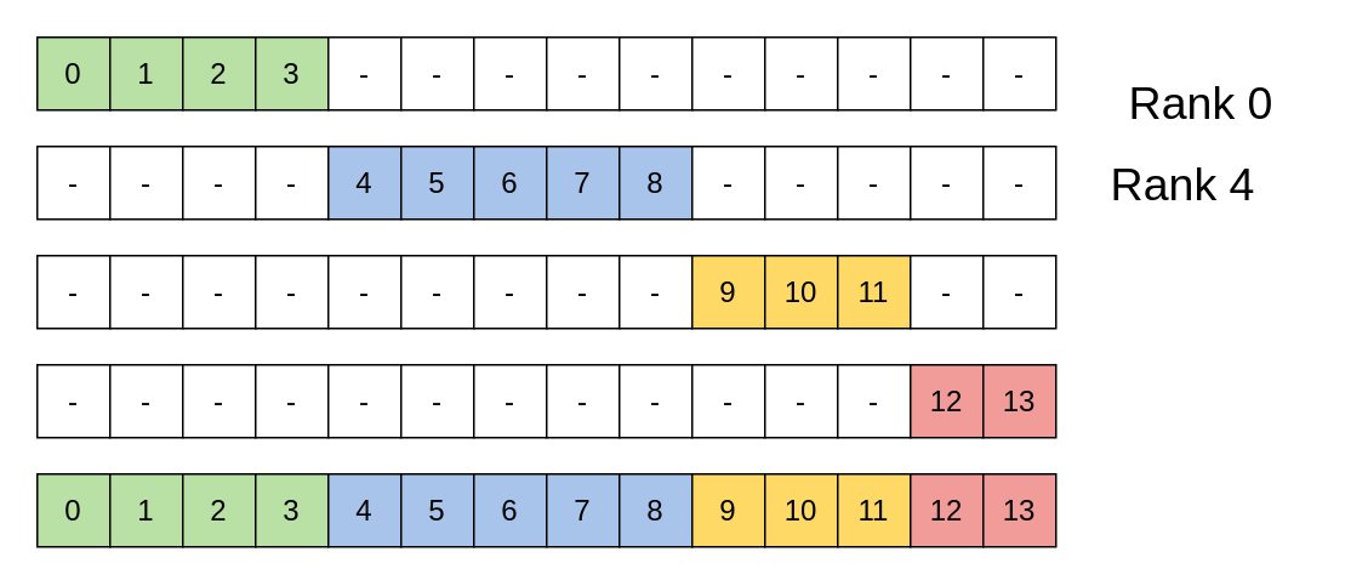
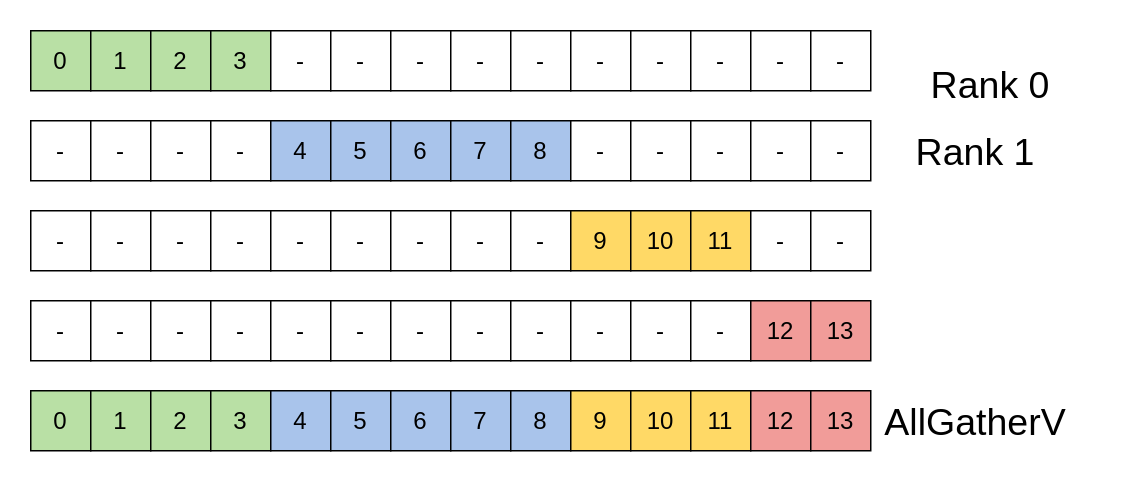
  <mxCell id="0" />
  <mxCell id="1" parent="0" />
  <mxCell id="2" value="-" style="rounded=0;whiteSpace=wrap;html=1;fontSize=16;" vertex="1" parent="1"><mxGeometry x="20" y="140" width="40" height="40" as="geometry" /></mxCell>
  <mxCell id="3" value="-" style="rounded=0;whiteSpace=wrap;html=1;fontSize=16;" vertex="1" parent="1"><mxGeometry x="60" y="140" width="40" height="40" as="geometry" /></mxCell>
  <mxCell id="4" value="-" style="rounded=0;whiteSpace=wrap;html=1;fontSize=16;" vertex="1" parent="1"><mxGeometry x="100" y="140" width="40" height="40" as="geometry" /></mxCell>
  <mxCell id="5" value="-" style="rounded=0;whiteSpace=wrap;html=1;fontSize=16;" vertex="1" parent="1"><mxGeometry x="140" y="140" width="40" height="40" as="geometry" /></mxCell>
  <mxCell id="6" value="-" style="rounded=0;whiteSpace=wrap;html=1;fontSize=16;" vertex="1" parent="1"><mxGeometry x="180" y="140" width="40" height="40" as="geometry" /></mxCell>
  <mxCell id="7" value="-" style="rounded=0;whiteSpace=wrap;html=1;fontSize=16;" vertex="1" parent="1"><mxGeometry x="220" y="140" width="40" height="40" as="geometry" /></mxCell>
  <mxCell id="8" value="-" style="rounded=0;whiteSpace=wrap;html=1;fontSize=16;" vertex="1" parent="1"><mxGeometry x="260" y="140" width="40" height="40" as="geometry" /></mxCell>
  <mxCell id="9" value="-" style="rounded=0;whiteSpace=wrap;html=1;fontSize=16;" vertex="1" parent="1"><mxGeometry x="300" y="140" width="40" height="40" as="geometry" /></mxCell>
  <mxCell id="10" value="-" style="rounded=0;whiteSpace=wrap;html=1;fontSize=16;" vertex="1" parent="1"><mxGeometry x="340" y="140" width="40" height="40" as="geometry" /></mxCell>
  <mxCell id="11" value="9" style="rounded=0;whiteSpace=wrap;html=1;fontSize=16;fontColor=#000000;fillColor=#FFD966;" vertex="1" parent="1"><mxGeometry x="380" y="140" width="40" height="40" as="geometry" /></mxCell>
  <mxCell id="12" value="10" style="rounded=0;whiteSpace=wrap;html=1;fontSize=16;fontColor=#000000;fillColor=#FFD966;" vertex="1" parent="1"><mxGeometry x="420" y="140" width="40" height="40" as="geometry" /></mxCell>
  <mxCell id="13" value="11" style="rounded=0;whiteSpace=wrap;html=1;fontSize=16;fontColor=#000000;fillColor=#FFD966;" vertex="1" parent="1"><mxGeometry x="460" y="140" width="40" height="40" as="geometry" /></mxCell>
  <mxCell id="14" value="-" style="rounded=0;whiteSpace=wrap;html=1;fontSize=16;" vertex="1" parent="1"><mxGeometry x="500" y="140" width="40" height="40" as="geometry" /></mxCell>
  <mxCell id="15" value="-" style="rounded=0;whiteSpace=wrap;html=1;fontSize=16;" vertex="1" parent="1"><mxGeometry x="540" y="140" width="40" height="40" as="geometry" /></mxCell>
  <mxCell id="16" value="-" style="rounded=0;whiteSpace=wrap;html=1;fontSize=16;" vertex="1" parent="1"><mxGeometry x="20" y="200" width="40" height="40" as="geometry" /></mxCell>
  <mxCell id="17" value="-" style="rounded=0;whiteSpace=wrap;html=1;fontSize=16;" vertex="1" parent="1"><mxGeometry x="60" y="200" width="40" height="40" as="geometry" /></mxCell>
  <mxCell id="18" value="-" style="rounded=0;whiteSpace=wrap;html=1;fontSize=16;" vertex="1" parent="1"><mxGeometry x="100" y="200" width="40" height="40" as="geometry" /></mxCell>
  <mxCell id="19" value="-" style="rounded=0;whiteSpace=wrap;html=1;fontSize=16;" vertex="1" parent="1"><mxGeometry x="140" y="200" width="40" height="40" as="geometry" /></mxCell>
  <mxCell id="20" value="-" style="rounded=0;whiteSpace=wrap;html=1;fontSize=16;" vertex="1" parent="1"><mxGeometry x="180" y="200" width="40" height="40" as="geometry" /></mxCell>
  <mxCell id="21" value="-" style="rounded=0;whiteSpace=wrap;html=1;fontSize=16;" vertex="1" parent="1"><mxGeometry x="220" y="200" width="40" height="40" as="geometry" /></mxCell>
  <mxCell id="22" value="-" style="rounded=0;whiteSpace=wrap;html=1;fontSize=16;" vertex="1" parent="1"><mxGeometry x="260" y="200" width="40" height="40" as="geometry" /></mxCell>
  <mxCell id="23" value="-" style="rounded=0;whiteSpace=wrap;html=1;fontSize=16;" vertex="1" parent="1"><mxGeometry x="300" y="200" width="40" height="40" as="geometry" /></mxCell>
  <mxCell id="24" value="-" style="rounded=0;whiteSpace=wrap;html=1;fontSize=16;" vertex="1" parent="1"><mxGeometry x="340" y="200" width="40" height="40" as="geometry" /></mxCell>
  <mxCell id="25" value="-" style="rounded=0;whiteSpace=wrap;html=1;fontSize=16;" vertex="1" parent="1"><mxGeometry x="380" y="200" width="40" height="40" as="geometry" /></mxCell>
  <mxCell id="26" value="-" style="rounded=0;whiteSpace=wrap;html=1;fontSize=16;" vertex="1" parent="1"><mxGeometry x="420" y="200" width="40" height="40" as="geometry" /></mxCell>
  <mxCell id="27" value="-" style="rounded=0;whiteSpace=wrap;html=1;fontSize=16;" vertex="1" parent="1"><mxGeometry x="460" y="200" width="40" height="40" as="geometry" /></mxCell>
  <mxCell id="28" value="12" style="rounded=0;whiteSpace=wrap;html=1;fontSize=16;fontColor=#000000;fillColor=#F19C99;" vertex="1" parent="1"><mxGeometry x="500" y="200" width="40" height="40" as="geometry" /></mxCell>
  <mxCell id="29" value="13" style="rounded=0;whiteSpace=wrap;html=1;fontSize=16;fontColor=#000000;fillColor=#F19C99;" vertex="1" parent="1"><mxGeometry x="540" y="200" width="40" height="40" as="geometry" /></mxCell>
  <mxCell id="30" value="0" style="rounded=0;whiteSpace=wrap;html=1;fontSize=16;fontColor=#000000;fillColor=#B9E0A5;" vertex="1" parent="1"><mxGeometry x="20" y="20" width="40" height="40" as="geometry" /></mxCell>
  <mxCell id="31" value="1" style="rounded=0;whiteSpace=wrap;html=1;fontSize=16;fontColor=#000000;fillColor=#B9E0A5;" vertex="1" parent="1"><mxGeometry x="60" y="20" width="40" height="40" as="geometry" /></mxCell>
  <mxCell id="32" value="2" style="rounded=0;whiteSpace=wrap;html=1;fontSize=16;fontColor=#000000;fillColor=#B9E0A5;" vertex="1" parent="1"><mxGeometry x="100" y="20" width="40" height="40" as="geometry" /></mxCell>
  <mxCell id="33" value="3" style="rounded=0;whiteSpace=wrap;html=1;fontSize=16;fontColor=#000000;fillColor=#B9E0A5;" vertex="1" parent="1"><mxGeometry x="140" y="20" width="40" height="40" as="geometry" /></mxCell>
  <mxCell id="34" value="-" style="rounded=0;whiteSpace=wrap;html=1;fontSize=16;" vertex="1" parent="1"><mxGeometry x="180" y="20" width="40" height="40" as="geometry" /></mxCell>
  <mxCell id="35" value="-" style="rounded=0;whiteSpace=wrap;html=1;fontSize=16;" vertex="1" parent="1"><mxGeometry x="220" y="20" width="40" height="40" as="geometry" /></mxCell>
  <mxCell id="36" value="-" style="rounded=0;whiteSpace=wrap;html=1;fontSize=16;" vertex="1" parent="1"><mxGeometry x="260" y="20" width="40" height="40" as="geometry" /></mxCell>
  <mxCell id="37" value="-" style="rounded=0;whiteSpace=wrap;html=1;fontSize=16;" vertex="1" parent="1"><mxGeometry x="300" y="20" width="40" height="40" as="geometry" /></mxCell>
  <mxCell id="38" value="-" style="rounded=0;whiteSpace=wrap;html=1;fontSize=16;" vertex="1" parent="1"><mxGeometry x="340" y="20" width="40" height="40" as="geometry" /></mxCell>
  <mxCell id="39" value="-" style="rounded=0;whiteSpace=wrap;html=1;fontSize=16;" vertex="1" parent="1"><mxGeometry x="380" y="20" width="40" height="40" as="geometry" /></mxCell>
  <mxCell id="40" value="-" style="rounded=0;whiteSpace=wrap;html=1;fontSize=16;" vertex="1" parent="1"><mxGeometry x="420" y="20" width="40" height="40" as="geometry" /></mxCell>
  <mxCell id="41" value="-" style="rounded=0;whiteSpace=wrap;html=1;fontSize=16;" vertex="1" parent="1"><mxGeometry x="460" y="20" width="40" height="40" as="geometry" /></mxCell>
  <mxCell id="42" value="-" style="rounded=0;whiteSpace=wrap;html=1;fontSize=16;" vertex="1" parent="1"><mxGeometry x="500" y="20" width="40" height="40" as="geometry" /></mxCell>
  <mxCell id="43" value="-" style="rounded=0;whiteSpace=wrap;html=1;fontSize=16;" vertex="1" parent="1"><mxGeometry x="540" y="20" width="40" height="40" as="geometry" /></mxCell>
  <mxCell id="44" value="-" style="rounded=0;whiteSpace=wrap;html=1;fontSize=16;" vertex="1" parent="1"><mxGeometry x="20" y="80" width="40" height="40" as="geometry" /></mxCell>
  <mxCell id="45" value="-" style="rounded=0;whiteSpace=wrap;html=1;fontSize=16;" vertex="1" parent="1"><mxGeometry x="60" y="80" width="40" height="40" as="geometry" /></mxCell>
  <mxCell id="46" value="-" style="rounded=0;whiteSpace=wrap;html=1;fontSize=16;" vertex="1" parent="1"><mxGeometry x="100" y="80" width="40" height="40" as="geometry" /></mxCell>
  <mxCell id="47" value="-" style="rounded=0;whiteSpace=wrap;html=1;fontSize=16;" vertex="1" parent="1"><mxGeometry x="140" y="80" width="40" height="40" as="geometry" /></mxCell>
  <mxCell id="48" value="4" style="rounded=0;whiteSpace=wrap;html=1;fontSize=16;fontColor=#000000;fillColor=#A9C4EB;" vertex="1" parent="1"><mxGeometry x="180" y="80" width="40" height="40" as="geometry" /></mxCell>
  <mxCell id="49" value="5" style="rounded=0;whiteSpace=wrap;html=1;fontSize=16;fontColor=#000000;fillColor=#A9C4EB;" vertex="1" parent="1"><mxGeometry x="220" y="80" width="40" height="40" as="geometry" /></mxCell>
  <mxCell id="50" value="6" style="rounded=0;whiteSpace=wrap;html=1;fontSize=16;fontColor=#000000;fillColor=#A9C4EB;" vertex="1" parent="1"><mxGeometry x="260" y="80" width="40" height="40" as="geometry" /></mxCell>
  <mxCell id="51" value="7" style="rounded=0;whiteSpace=wrap;html=1;fontSize=16;fontColor=#000000;fillColor=#A9C4EB;" vertex="1" parent="1"><mxGeometry x="300" y="80" width="40" height="40" as="geometry" /></mxCell>
  <mxCell id="52" value="8" style="rounded=0;whiteSpace=wrap;html=1;fontSize=16;fontColor=#000000;fillColor=#A9C4EB;" vertex="1" parent="1"><mxGeometry x="340" y="80" width="40" height="40" as="geometry" /></mxCell>
  <mxCell id="53" value="-" style="rounded=0;whiteSpace=wrap;html=1;fontSize=16;" vertex="1" parent="1"><mxGeometry x="380" y="80" width="40" height="40" as="geometry" /></mxCell>
  <mxCell id="54" value="-" style="rounded=0;whiteSpace=wrap;html=1;fontSize=16;" vertex="1" parent="1"><mxGeometry x="420" y="80" width="40" height="40" as="geometry" /></mxCell>
  <mxCell id="55" value="-" style="rounded=0;whiteSpace=wrap;html=1;fontSize=16;" vertex="1" parent="1"><mxGeometry x="460" y="80" width="40" height="40" as="geometry" /></mxCell>
  <mxCell id="56" value="-" style="rounded=0;whiteSpace=wrap;html=1;fontSize=16;" vertex="1" parent="1"><mxGeometry x="500" y="80" width="40" height="40" as="geometry" /></mxCell>
  <mxCell id="57" value="-" style="rounded=0;whiteSpace=wrap;html=1;fontSize=16;" vertex="1" parent="1"><mxGeometry x="540" y="80" width="40" height="40" as="geometry" /></mxCell>
  <mxCell id="58" value="0" style="rounded=0;whiteSpace=wrap;html=1;fontSize=16;fontColor=#000000;fillColor=#B9E0A5;" vertex="1" parent="1"><mxGeometry x="20" y="260" width="40" height="40" as="geometry" /></mxCell>
  <mxCell id="59" value="1" style="rounded=0;whiteSpace=wrap;html=1;fontSize=16;fontColor=#000000;fillColor=#B9E0A5;" vertex="1" parent="1"><mxGeometry x="60" y="260" width="40" height="40" as="geometry" /></mxCell>
  <mxCell id="60" value="2" style="rounded=0;whiteSpace=wrap;html=1;fontSize=16;fontColor=#000000;fillColor=#B9E0A5;" vertex="1" parent="1"><mxGeometry x="100" y="260" width="40" height="40" as="geometry" /></mxCell>
  <mxCell id="61" value="3" style="rounded=0;whiteSpace=wrap;html=1;fontSize=16;fontColor=#000000;fillColor=#B9E0A5;" vertex="1" parent="1"><mxGeometry x="140" y="260" width="40" height="40" as="geometry" /></mxCell>
  <mxCell id="62" value="4" style="rounded=0;whiteSpace=wrap;html=1;fontSize=16;fontColor=#000000;fillColor=#A9C4EB;" vertex="1" parent="1"><mxGeometry x="180" y="260" width="40" height="40" as="geometry" /></mxCell>
  <mxCell id="63" value="5" style="rounded=0;whiteSpace=wrap;html=1;fontSize=16;fontColor=#000000;fillColor=#A9C4EB;" vertex="1" parent="1"><mxGeometry x="220" y="260" width="40" height="40" as="geometry" /></mxCell>
  <mxCell id="64" value="6" style="rounded=0;whiteSpace=wrap;html=1;fontSize=16;fontColor=#000000;fillColor=#A9C4EB;" vertex="1" parent="1"><mxGeometry x="260" y="260" width="40" height="40" as="geometry" /></mxCell>
  <mxCell id="65" value="7" style="rounded=0;whiteSpace=wrap;html=1;fontSize=16;fontColor=#000000;fillColor=#A9C4EB;" vertex="1" parent="1"><mxGeometry x="300" y="260" width="40" height="40" as="geometry" /></mxCell>
  <mxCell id="66" value="8" style="rounded=0;whiteSpace=wrap;html=1;fontSize=16;fontColor=#000000;fillColor=#A9C4EB;" vertex="1" parent="1"><mxGeometry x="340" y="260" width="40" height="40" as="geometry" /></mxCell>
  <mxCell id="67" value="9" style="rounded=0;whiteSpace=wrap;html=1;fontSize=16;fontColor=#000000;fillColor=#FFD966;" vertex="1" parent="1"><mxGeometry x="380" y="260" width="40" height="40" as="geometry" /></mxCell>
  <mxCell id="68" value="10" style="rounded=0;whiteSpace=wrap;html=1;fontSize=16;fontColor=#000000;fillColor=#FFD966;" vertex="1" parent="1"><mxGeometry x="420" y="260" width="40" height="40" as="geometry" /></mxCell>
  <mxCell id="69" value="11" style="rounded=0;whiteSpace=wrap;html=1;fontSize=16;fontColor=#000000;fillColor=#FFD966;" vertex="1" parent="1"><mxGeometry x="460" y="260" width="40" height="40" as="geometry" /></mxCell>
  <mxCell id="70" value="12" style="rounded=0;whiteSpace=wrap;html=1;fontSize=16;fontColor=#000000;fillColor=#F19C99;" vertex="1" parent="1"><mxGeometry x="500" y="260" width="40" height="40" as="geometry" /></mxCell>
  <mxCell id="71" value="13" style="rounded=0;whiteSpace=wrap;html=1;fontSize=16;fontColor=#000000;fillColor=#F19C99;" vertex="1" parent="1"><mxGeometry x="540" y="260" width="40" height="40" as="geometry" /></mxCell>
  <mxCell id="72" value="Rank 0" style="text;html=1;strokeColor=none;fillColor=none;align=center;verticalAlign=middle;whiteSpace=wrap;rounded=0;fontSize=25;fontColor=#000000;" vertex="1" parent="1"><mxGeometry x="590" y="40" width="140" height="30" as="geometry" /></mxCell>
- <mxCell id="73" value="Rank 4" style="text;html=1;strokeColor=none;fillColor=none;align=center;verticalAlign=middle;whiteSpace=wrap;rounded=0;fontSize=25;fontColor=#000000;" vertex="1" parent="1"><mxGeometry x="580" y="85" width="140" height="30" as="geometry" /></mxCell>
+ <mxCell id="73" value="Rank 1" style="text;html=1;strokeColor=none;fillColor=none;align=center;verticalAlign=middle;whiteSpace=wrap;rounded=0;fontSize=25;fontColor=#000000;" vertex="1" parent="1"><mxGeometry x="580" y="85" width="140" height="30" as="geometry" /></mxCell>
+ <mxCell id="74" value="AllGatherV" style="text;html=1;strokeColor=none;fillColor=none;align=center;verticalAlign=middle;whiteSpace=wrap;rounded=0;fontSize=25;fontColor=#000000;" vertex="1" parent="1"><mxGeometry x="580" y="265" width="140" height="30" as="geometry" /></mxCell>
